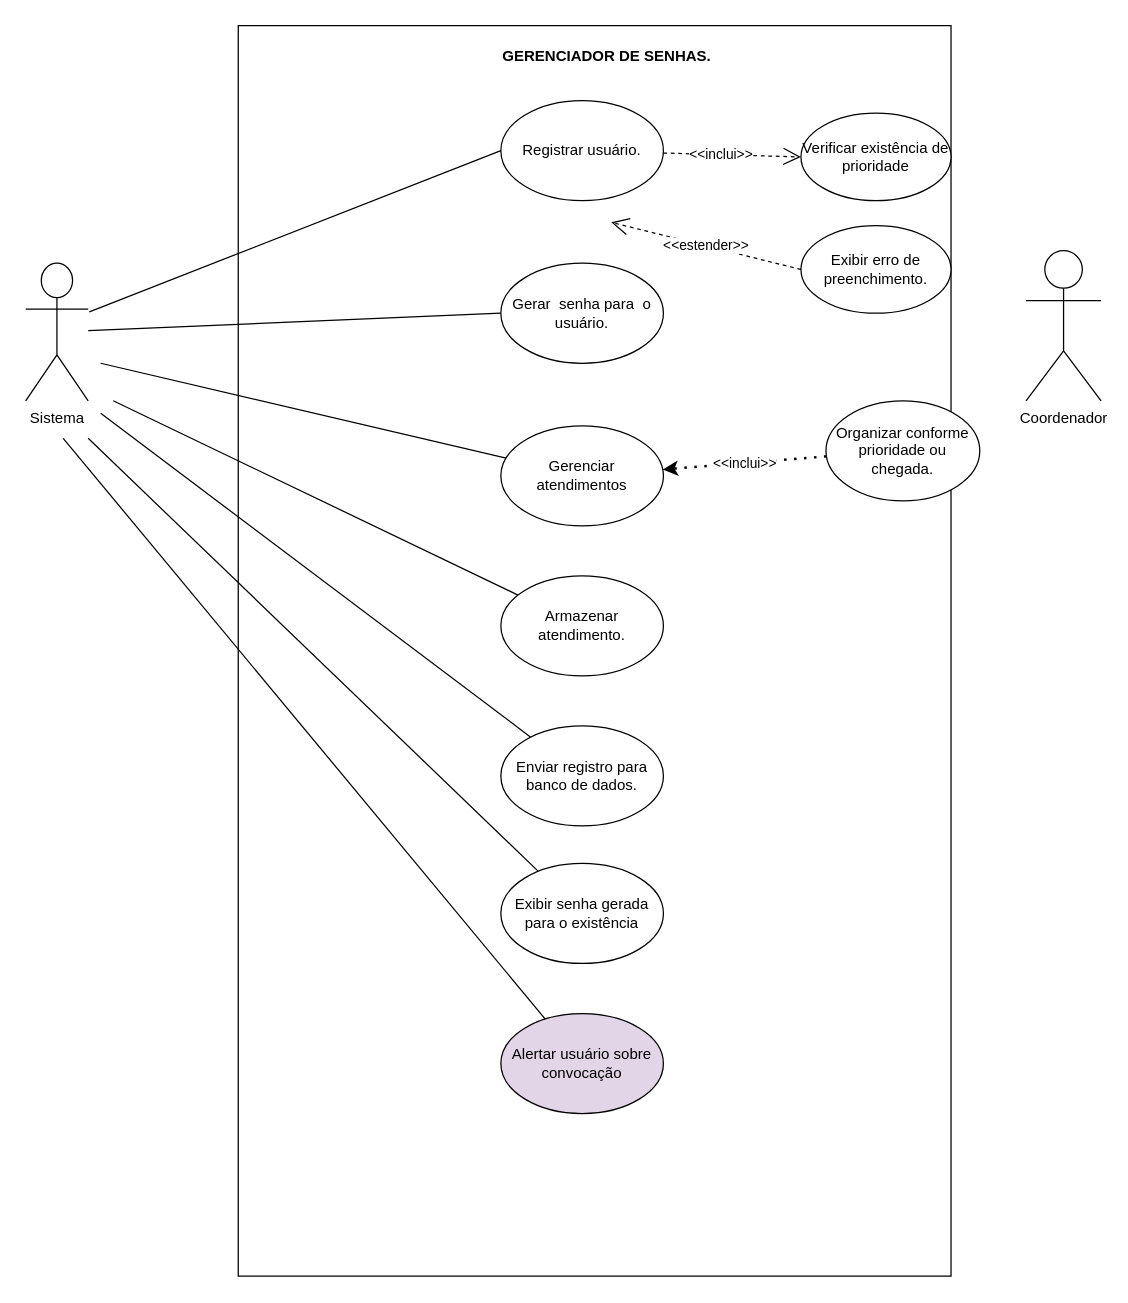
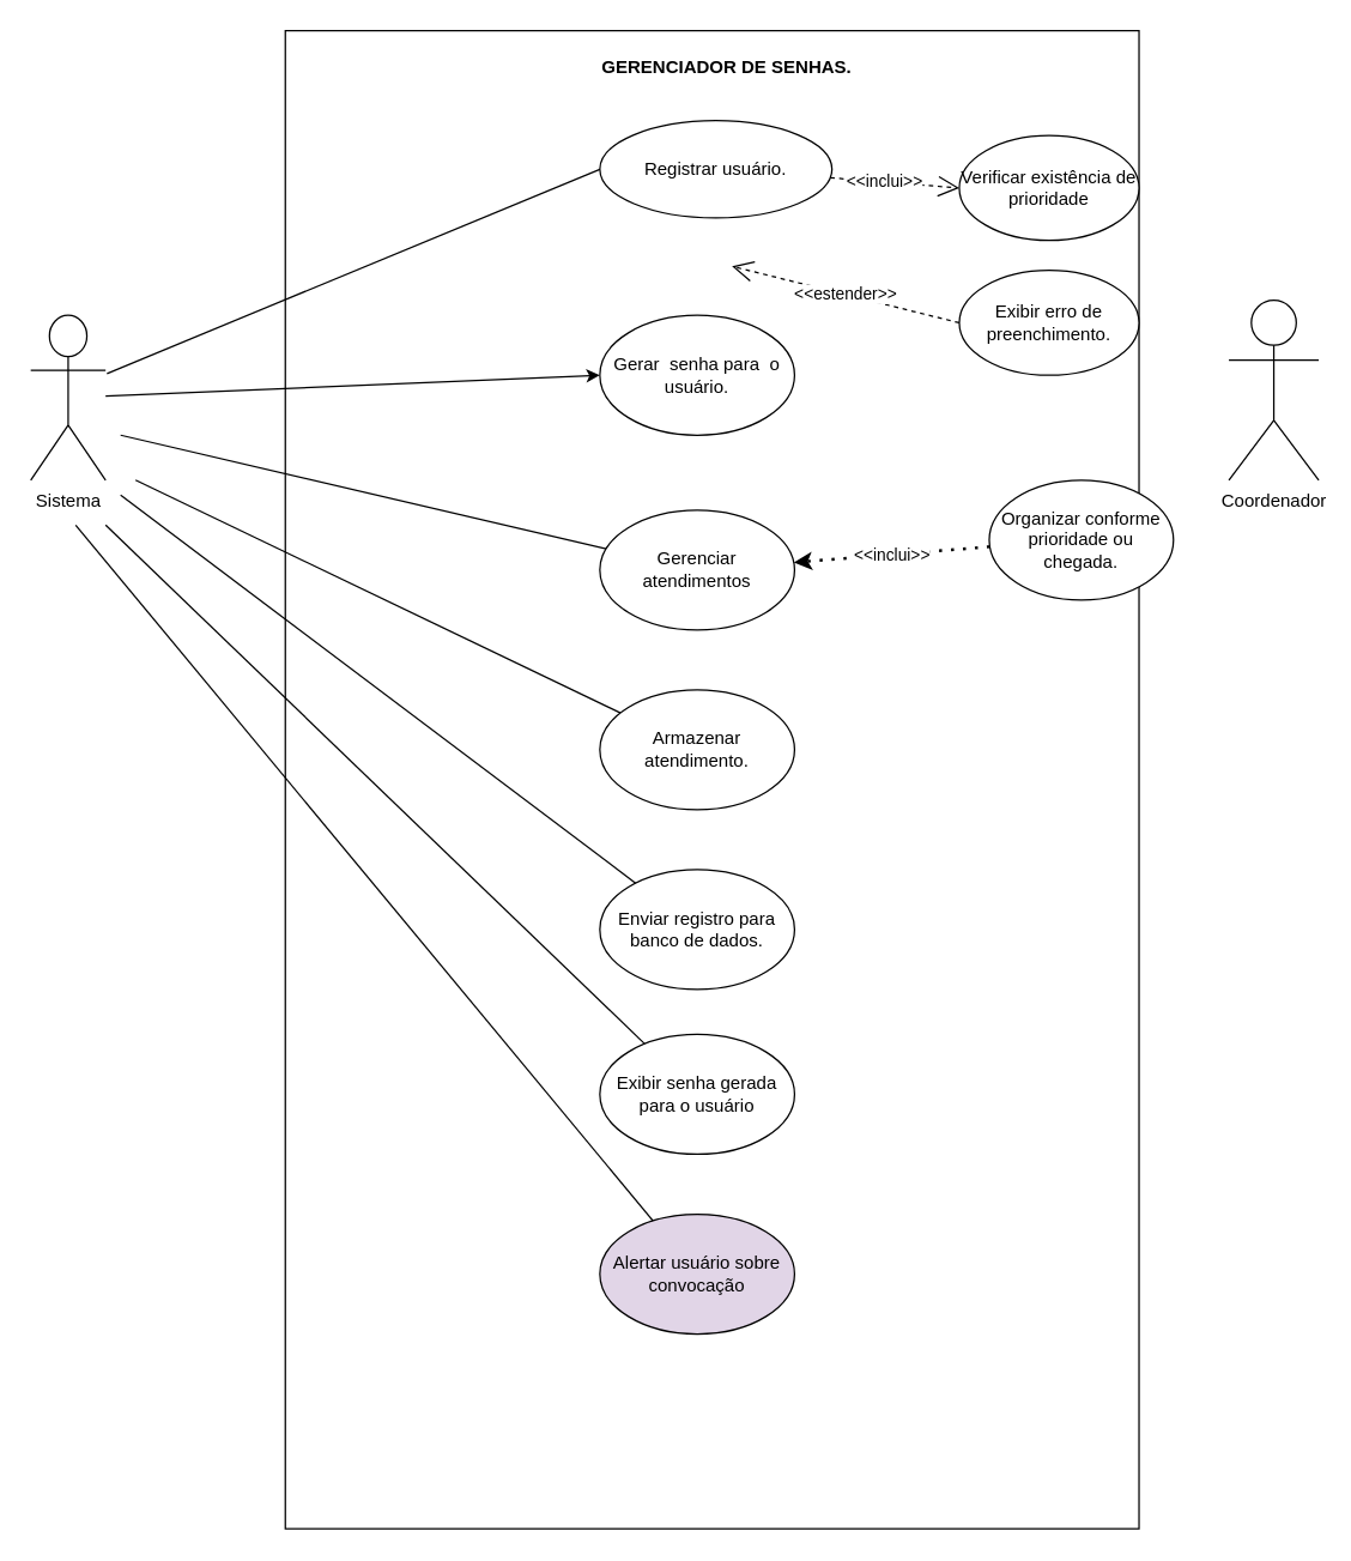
  <mxCell id="0" />
  <mxCell id="1" parent="0" />
  <mxCell id="2" value="" style="whiteSpace=wrap;html=1;" parent="1" vertex="1"><mxGeometry x="190" y="20" width="570" height="1000" as="geometry" /></mxCell>
  <mxCell id="3" value="&lt;b&gt;GERENCIADOR DE SENHAS.&lt;/b&gt;" style="text;strokeColor=none;align=center;fillColor=none;html=1;verticalAlign=middle;whiteSpace=wrap;rounded=0;" parent="1" vertex="1"><mxGeometry x="400" y="30" width="170" height="30" as="geometry" /></mxCell>
- <mxCell id="4" value="Registrar usuário." style="ellipse;whiteSpace=wrap;html=1;" parent="1" vertex="1"><mxGeometry x="400" y="80" width="130" height="80" as="geometry" /></mxCell>
+ <mxCell id="4" value="Registrar usuário." style="ellipse;whiteSpace=wrap;html=1;" parent="1" vertex="1"><mxGeometry x="400" y="80" width="155" height="65" as="geometry" /></mxCell>
  <mxCell id="5" value="Gerenciar atendimentos" style="ellipse;whiteSpace=wrap;html=1;" parent="1" vertex="1"><mxGeometry x="400" y="340" width="130" height="80" as="geometry" /></mxCell>
  <mxCell id="6" value="Enviar registro para banco de dados." style="ellipse;whiteSpace=wrap;html=1;" parent="1" vertex="1"><mxGeometry x="400" y="580" width="130" height="80" as="geometry" /></mxCell>
- <mxCell id="7" value="Exibir senha gerada para o existência" style="ellipse;whiteSpace=wrap;html=1;" parent="1" vertex="1"><mxGeometry x="400" y="690" width="130" height="80" as="geometry" /></mxCell>
+ <mxCell id="7" value="Exibir senha gerada para o usuário" style="ellipse;whiteSpace=wrap;html=1;" parent="1" vertex="1"><mxGeometry x="400" y="690" width="130" height="80" as="geometry" /></mxCell>
  <mxCell id="8" value="Sistema" style="shape=umlActor;verticalLabelPosition=bottom;verticalAlign=top;html=1;outlineConnect=0;" parent="1" vertex="1"><mxGeometry x="20" y="210" width="50" height="110" as="geometry" /></mxCell>
  <mxCell id="9" value="Coordenador" style="shape=umlActor;verticalLabelPosition=bottom;verticalAlign=top;html=1;outlineConnect=0;" parent="1" vertex="1"><mxGeometry x="820" y="200" width="60" height="120" as="geometry" /></mxCell>
  <mxCell id="10" value="" style="endArrow=none;html=1;rounded=0;entryX=0;entryY=0.5;entryDx=0;entryDy=0;" parent="1" target="4" edge="1"><mxGeometry width="50" height="50" relative="1" as="geometry"><mxPoint x="70.93" y="248.85" as="sourcePoint" /><mxPoint x="235.002" y="179.998" as="targetPoint" /><Array as="points"><mxPoint x="70.93" y="248.85" /></Array></mxGeometry></mxCell>
  <mxCell id="11" value="Verificar existência de prioridade" style="ellipse;whiteSpace=wrap;html=1;" parent="1" vertex="1"><mxGeometry x="640" y="90" width="120" height="70" as="geometry" /></mxCell>
  <mxCell id="12" value="Exibir erro de preenchimento." style="ellipse;whiteSpace=wrap;html=1;" parent="1" vertex="1"><mxGeometry x="640" y="180" width="120" height="70" as="geometry" /></mxCell>
  <mxCell id="13" value="&amp;lt;&amp;lt;estender&amp;gt;&amp;gt;" style="endArrow=open;endSize=12;dashed=1;html=1;rounded=0;entryX=0.802;entryY=0.966;entryDx=0;entryDy=0;entryPerimeter=0;exitX=0;exitY=0.5;exitDx=0;exitDy=0;" parent="1" edge="1" source="12"><mxGeometry width="160" relative="1" as="geometry"><mxPoint x="657.511" y="229.729" as="sourcePoint" /><mxPoint x="488.24" y="177.28" as="targetPoint" /></mxGeometry></mxCell>
  <mxCell id="14" value="&amp;lt;&amp;lt;inclui&amp;gt;&amp;gt;" style="endArrow=open;endSize=12;dashed=1;html=1;rounded=0;entryX=0;entryY=0.5;entryDx=0;entryDy=0;" parent="1" source="4" target="11" edge="1"><mxGeometry x="-0.167" width="160" relative="1" as="geometry"><mxPoint x="496" y="187" as="sourcePoint" /><mxPoint x="650" y="230" as="targetPoint" /><Array as="points" /><mxPoint as="offset" /></mxGeometry></mxCell>
  <mxCell id="15" value="Gerar&amp;nbsp; senha para&amp;nbsp; o usuário." style="ellipse;whiteSpace=wrap;html=1;" vertex="1" parent="1"><mxGeometry x="400" y="210" width="130" height="80" as="geometry" /></mxCell>
  <mxCell id="16" value="Alertar usuário sobre convocação" style="ellipse;whiteSpace=wrap;html=1;fillColor=#e1d5e7;" vertex="1" parent="1"><mxGeometry x="400" y="810" width="130" height="80" as="geometry" /></mxCell>
  <mxCell id="17" value="Armazenar atendimento." style="ellipse;whiteSpace=wrap;html=1;" vertex="1" parent="1"><mxGeometry x="400" y="460" width="130" height="80" as="geometry" /></mxCell>
  <mxCell id="18" value="Organizar conforme prioridade ou chegada." style="ellipse;whiteSpace=wrap;html=1;" vertex="1" parent="1"><mxGeometry x="660" y="320" width="123" height="80" as="geometry" /></mxCell>
  <mxCell id="19" value="&amp;lt;&amp;lt;inclui&amp;gt;&amp;gt;" style="endArrow=classic;dashed=1;html=1;dashPattern=1 3;strokeWidth=2;rounded=0;" edge="1" parent="1" source="18" target="5"><mxGeometry width="50" height="50" relative="1" as="geometry"><mxPoint x="450" y="300" as="sourcePoint" /><mxPoint x="500" y="250" as="targetPoint" /></mxGeometry></mxCell>
- <mxCell id="20" value="" style="endArrow=none;html=1;rounded=0;entryX=0;entryY=0.5;entryDx=0;entryDy=0;" edge="1" parent="1" source="8" target="15"><mxGeometry width="50" height="50" relative="1" as="geometry"><mxPoint x="450" y="300" as="sourcePoint" /><mxPoint x="500" y="250" as="targetPoint" /></mxGeometry></mxCell>
+ <mxCell id="20" value="" style="endArrow=classic;html=1;rounded=0;entryX=0;entryY=0.5;entryDx=0;entryDy=0;" edge="1" parent="1" source="8" target="15"><mxGeometry width="50" height="50" relative="1" as="geometry"><mxPoint x="450" y="300" as="sourcePoint" /><mxPoint x="500" y="250" as="targetPoint" /></mxGeometry></mxCell>
  <mxCell id="21" value="" style="endArrow=none;html=1;rounded=0;" edge="1" parent="1" target="5"><mxGeometry width="50" height="50" relative="1" as="geometry"><mxPoint x="80" y="290" as="sourcePoint" /><mxPoint x="410" y="260" as="targetPoint" /></mxGeometry></mxCell>
  <mxCell id="22" value="" style="endArrow=none;html=1;rounded=0;" edge="1" parent="1" target="17"><mxGeometry width="50" height="50" relative="1" as="geometry"><mxPoint x="90" y="320" as="sourcePoint" /><mxPoint x="414" y="376" as="targetPoint" /></mxGeometry></mxCell>
  <mxCell id="23" value="" style="endArrow=none;html=1;rounded=0;" edge="1" parent="1" target="6"><mxGeometry width="50" height="50" relative="1" as="geometry"><mxPoint x="80" y="330" as="sourcePoint" /><mxPoint x="424" y="485" as="targetPoint" /><Array as="points" /></mxGeometry></mxCell>
  <mxCell id="24" value="" style="endArrow=none;html=1;rounded=0;" edge="1" parent="1" target="7"><mxGeometry width="50" height="50" relative="1" as="geometry"><mxPoint x="70" y="350" as="sourcePoint" /><mxPoint x="434" y="599" as="targetPoint" /><Array as="points" /></mxGeometry></mxCell>
  <mxCell id="25" value="" style="endArrow=none;html=1;rounded=0;" edge="1" parent="1" target="16"><mxGeometry width="50" height="50" relative="1" as="geometry"><mxPoint x="50" y="350" as="sourcePoint" /><mxPoint x="390" y="693" as="targetPoint" /><Array as="points" /></mxGeometry></mxCell>
